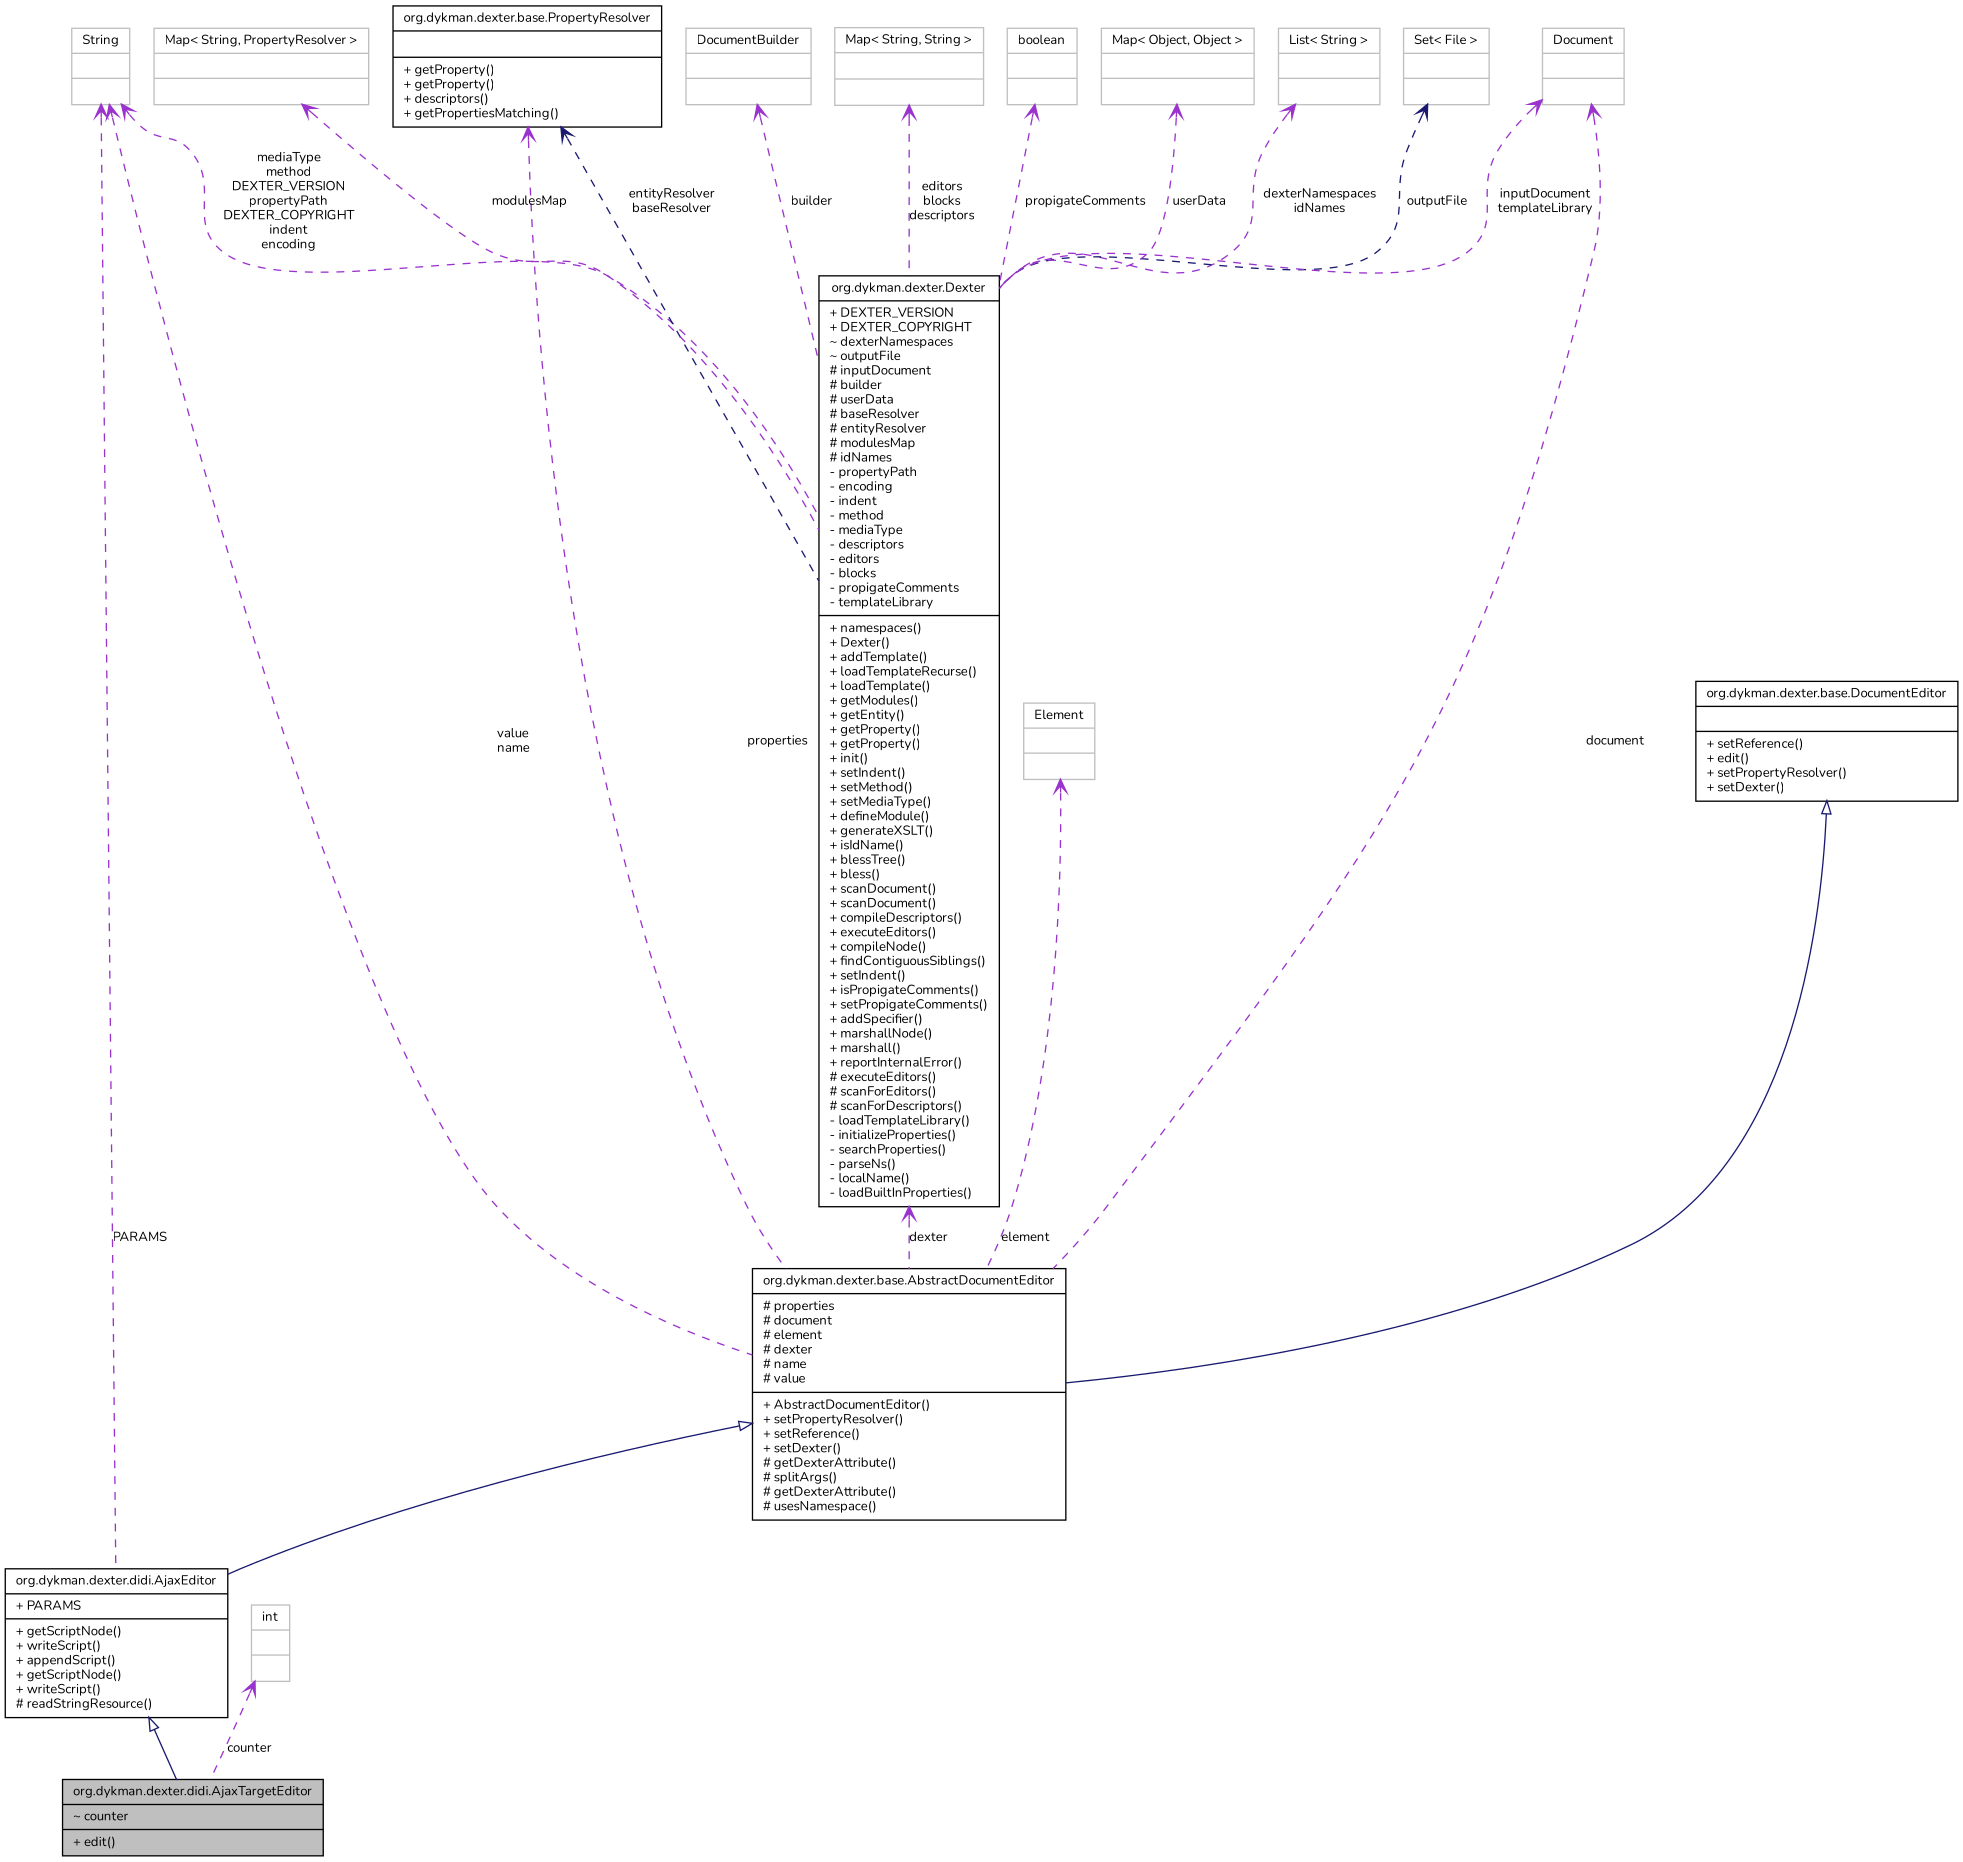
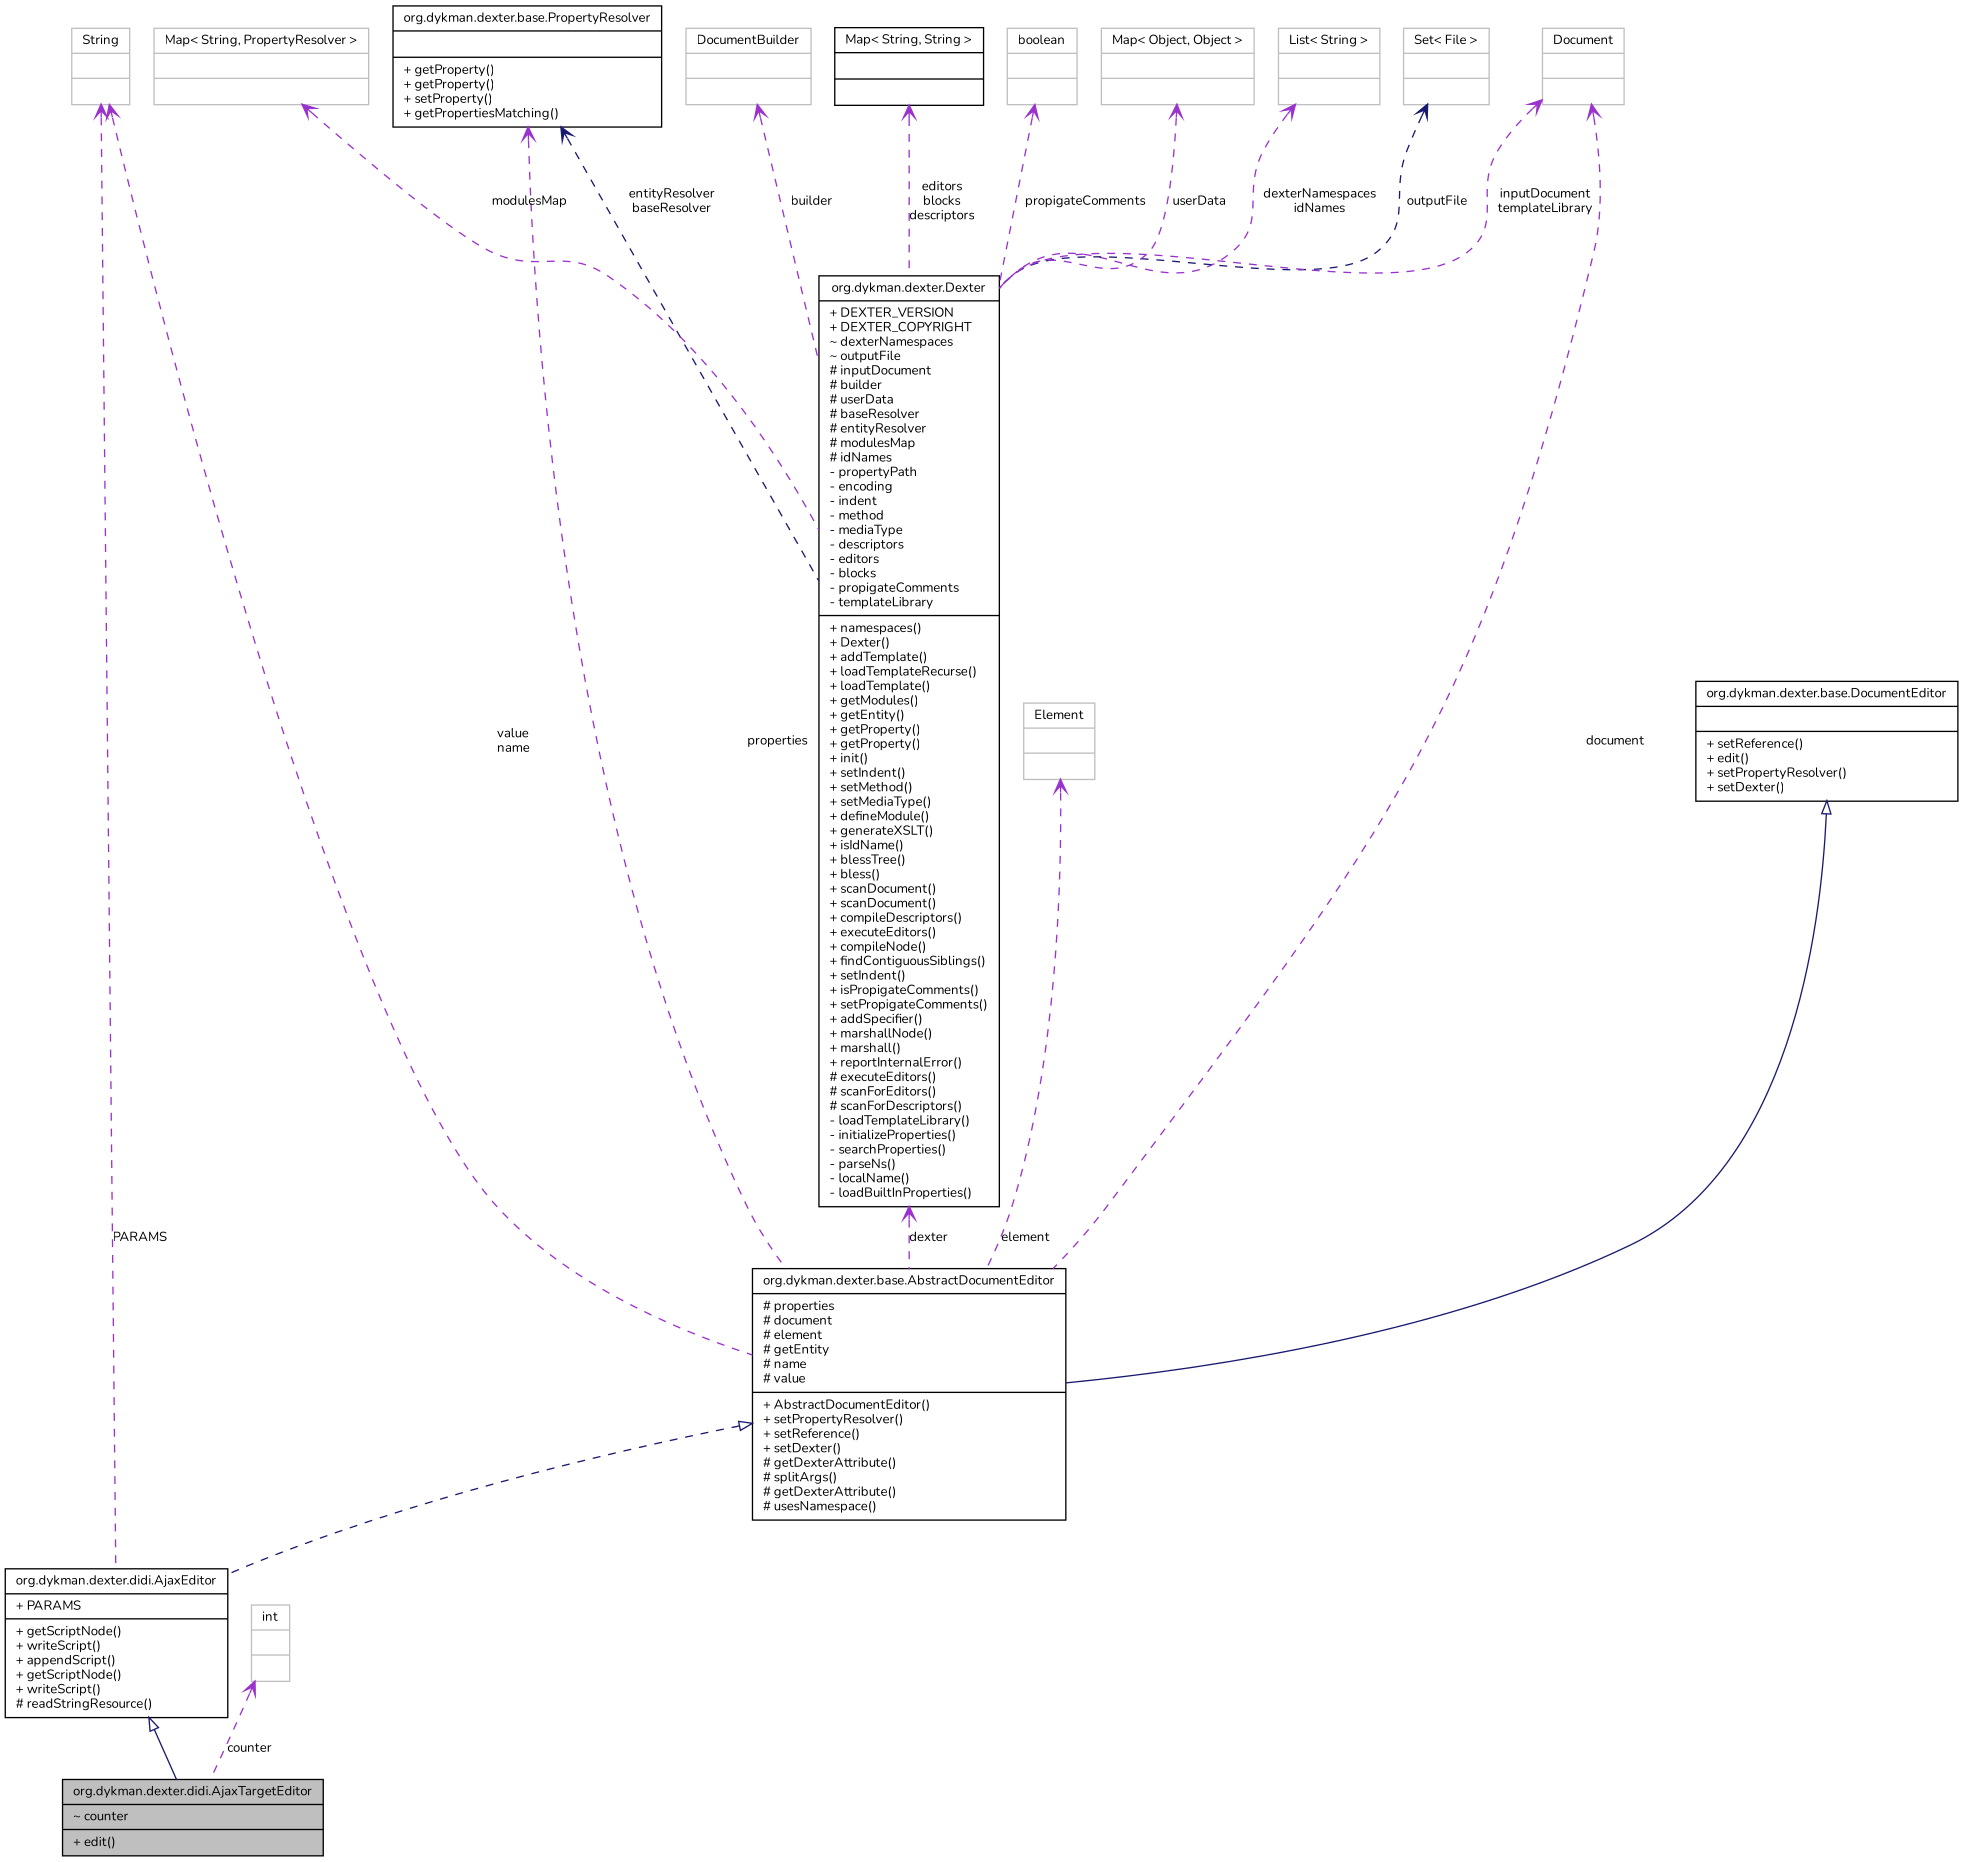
  digraph {
    fontname=Nunito
    node [color=grey75 fontname=Nunito fontsize=10 shape=record]
    edge [arrowtail=open color=darkorchid3 dir=back fontname=Nunito fontsize=10 labelfontname=FreeSans labelfontsize=10 style=dashed]
    n1 [color=black fillcolor=grey75 fontcolor=black height=0.2 label="{org.dykman.dexter.didi.AjaxTargetEditor\n|~ counter\l|+ edit()\l}" style=filled width=0.4]
    n2 [color=black height=0.2 label="{org.dykman.dexter.didi.AjaxEditor\n|+ PARAMS\l|+ getScriptNode()\l+ writeScript()\l+ appendScript()\l+ getScriptNode()\l+ writeScript()\l# readStringResource()\l}" width=0.4]
-   n3 [color=black height=0.2 label="{org.dykman.dexter.base.AbstractDocumentEditor\n|# properties\l# document\l# element\l# dexter\l# name\l# value\l|+ AbstractDocumentEditor()\l+ setPropertyResolver()\l+ setReference()\l+ setDexter()\l# getDexterAttribute()\l# splitArgs()\l# getDexterAttribute()\l# usesNamespace()\l}" width=0.4]
+   n3 [color=black height=0.2 label="{org.dykman.dexter.base.AbstractDocumentEditor\n|# properties\l# document\l# element\l# getEntity\l# name\l# value\l|+ AbstractDocumentEditor()\l+ setPropertyResolver()\l+ setReference()\l+ setDexter()\l# getDexterAttribute()\l# splitArgs()\l# getDexterAttribute()\l# usesNamespace()\l}" width=0.4]
    n4 [color=black height=0.2 label="{org.dykman.dexter.base.DocumentEditor\n||+ setReference()\l+ edit()\l+ setPropertyResolver()\l+ setDexter()\l}" width=0.4]
    n5 [height=0.2 label="{String\n||}" width=0.4]
    n6 [color=black height=0.2 label="{org.dykman.dexter.Dexter\n|+ DEXTER_VERSION\l+ DEXTER_COPYRIGHT\l~ dexterNamespaces\l~ outputFile\l# inputDocument\l# builder\l# userData\l# baseResolver\l# entityResolver\l# modulesMap\l# idNames\l- propertyPath\l- encoding\l- indent\l- method\l- mediaType\l- descriptors\l- editors\l- blocks\l- propigateComments\l- templateLibrary\l|+ namespaces()\l+ Dexter()\l+ addTemplate()\l+ loadTemplateRecurse()\l+ loadTemplate()\l+ getModules()\l+ getEntity()\l+ getProperty()\l+ getProperty()\l+ init()\l+ setIndent()\l+ setMethod()\l+ setMediaType()\l+ defineModule()\l+ generateXSLT()\l+ isIdName()\l+ blessTree()\l+ bless()\l+ scanDocument()\l+ scanDocument()\l+ compileDescriptors()\l+ executeEditors()\l+ compileNode()\l+ findContiguousSiblings()\l+ setIndent()\l+ isPropigateComments()\l+ setPropigateComments()\l+ addSpecifier()\l+ marshallNode()\l+ marshall()\l+ reportInternalError()\l# executeEditors()\l# scanForEditors()\l# scanForDescriptors()\l- loadTemplateLibrary()\l- initializeProperties()\l- searchProperties()\l- parseNs()\l- localName()\l- loadBuiltInProperties()\l}" width=0.4]
-   n7 [color=black height=0.2 label="{org.dykman.dexter.base.PropertyResolver\n||+ getProperty()\l+ getProperty()\l+ descriptors()\l+ getPropertiesMatching()\l}" width=0.4]
+   n7 [color=black height=0.2 label="{org.dykman.dexter.base.PropertyResolver\n||+ getProperty()\l+ getProperty()\l+ setProperty()\l+ getPropertiesMatching()\l}" width=0.4]
    n8 [height=0.2 label="{List\< String \>\n||}" width=0.4]
    n9 [height=0.2 label="{Set\< File \>\n||}" width=0.4]
    n10 [height=0.2 label="{Map\< String, PropertyResolver \>\n||}" width=0.4]
    n11 [height=0.2 label="{DocumentBuilder\n||}" width=0.4]
-   n12 [height=0.2 label="{Map\< String, String \>\n||}" width=0.4]
+   n12 [color=black height=0.2 label="{Map\< String, String \>\n||}" width=0.4]
    n13 [height=0.2 label="{Document\n||}" width=0.4]
    n14 [height=0.2 label="{boolean\n||}" width=0.4]
    n15 [height=0.2 label="{Map\< Object, Object \>\n||}" width=0.4]
    n16 [height=0.2 label="{Element\n||}" width=0.4]
    n17 [height=0.2 label="{int\n||}" width=0.4]
    n2 -> n1 [arrowtail=empty color=midnightblue style=solid]
-   n3 -> n2 [arrowtail=empty color=midnightblue style=solid]
+   n3 -> n2 [arrowtail=empty color=midnightblue]
    n4 -> n3 [arrowtail=empty color=midnightblue style=solid]
    n5 -> n2 [label=PARAMS]
    n5 -> n3 [label="value\nname"]
-   n5 -> n6 [label="mediaType\nmethod\nDEXTER_VERSION\npropertyPath\nDEXTER_COPYRIGHT\nindent\nencoding"]
    n6 -> n3 [label=dexter]
    n7 -> n3 [label=properties]
    n7 -> n6 [color=midnightblue label="entityResolver\nbaseResolver"]
    n8 -> n6 [label="dexterNamespaces\nidNames"]
    n9 -> n6 [color=midnightblue label=outputFile]
    n10 -> n6 [label=modulesMap]
    n11 -> n6 [label=builder]
    n12 -> n6 [label="editors\nblocks\ndescriptors"]
    n13 -> n3 [label=document]
    n13 -> n6 [label="inputDocument\ntemplateLibrary"]
    n14 -> n6 [label=propigateComments]
    n15 -> n6 [label=userData]
    n16 -> n3 [label=element]
    n17 -> n1 [label=counter]
  }
